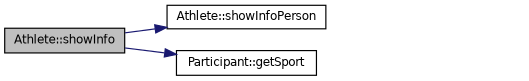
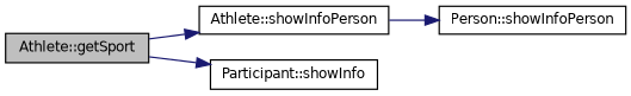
  digraph {
    rankdir=LR
    node [color=black fillcolor=white fontname=Helvetica fontsize=10 shape=record style=filled]
    edge [color=midnightblue fontname=Helvetica fontsize=10 labelfontname=Helvetica labelfontsize=10 style=solid]
-   n1 [fillcolor=grey75 fontcolor=black height=0.2 label="Athlete::showInfo" width=0.4]
+   n1 [fillcolor=grey75 fontcolor=black height=0.2 label="Athlete::getSport" width=0.4]
    n2 [height=0.2 label="Athlete::showInfoPerson" width=0.4]
-   n3 [height=0.2 label="Participant::getSport" width=0.4]
+   n3 [height=0.2 label="Participant::showInfo" width=0.4]
+   n4 [height=0.2 label="Person::showInfoPerson" width=0.4]
    n1 -> n2
    n1 -> n3
+   n2 -> n4
  }
